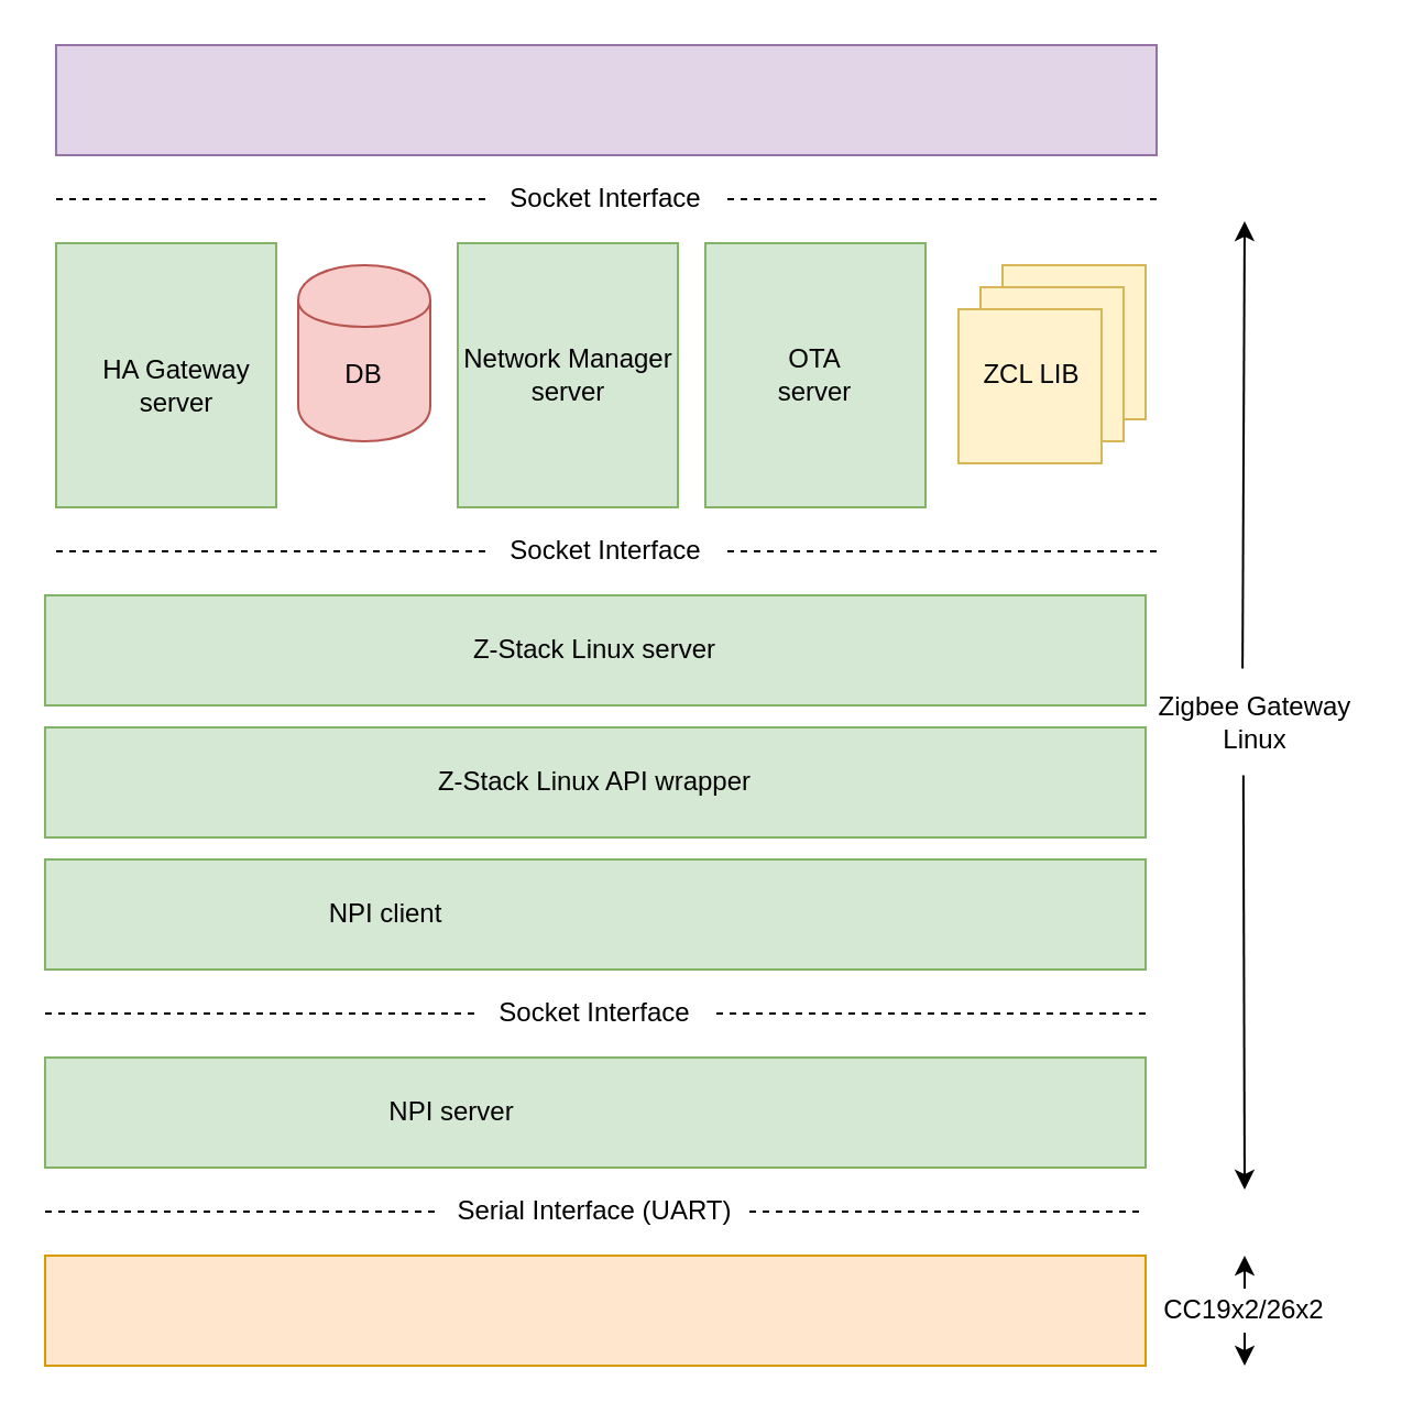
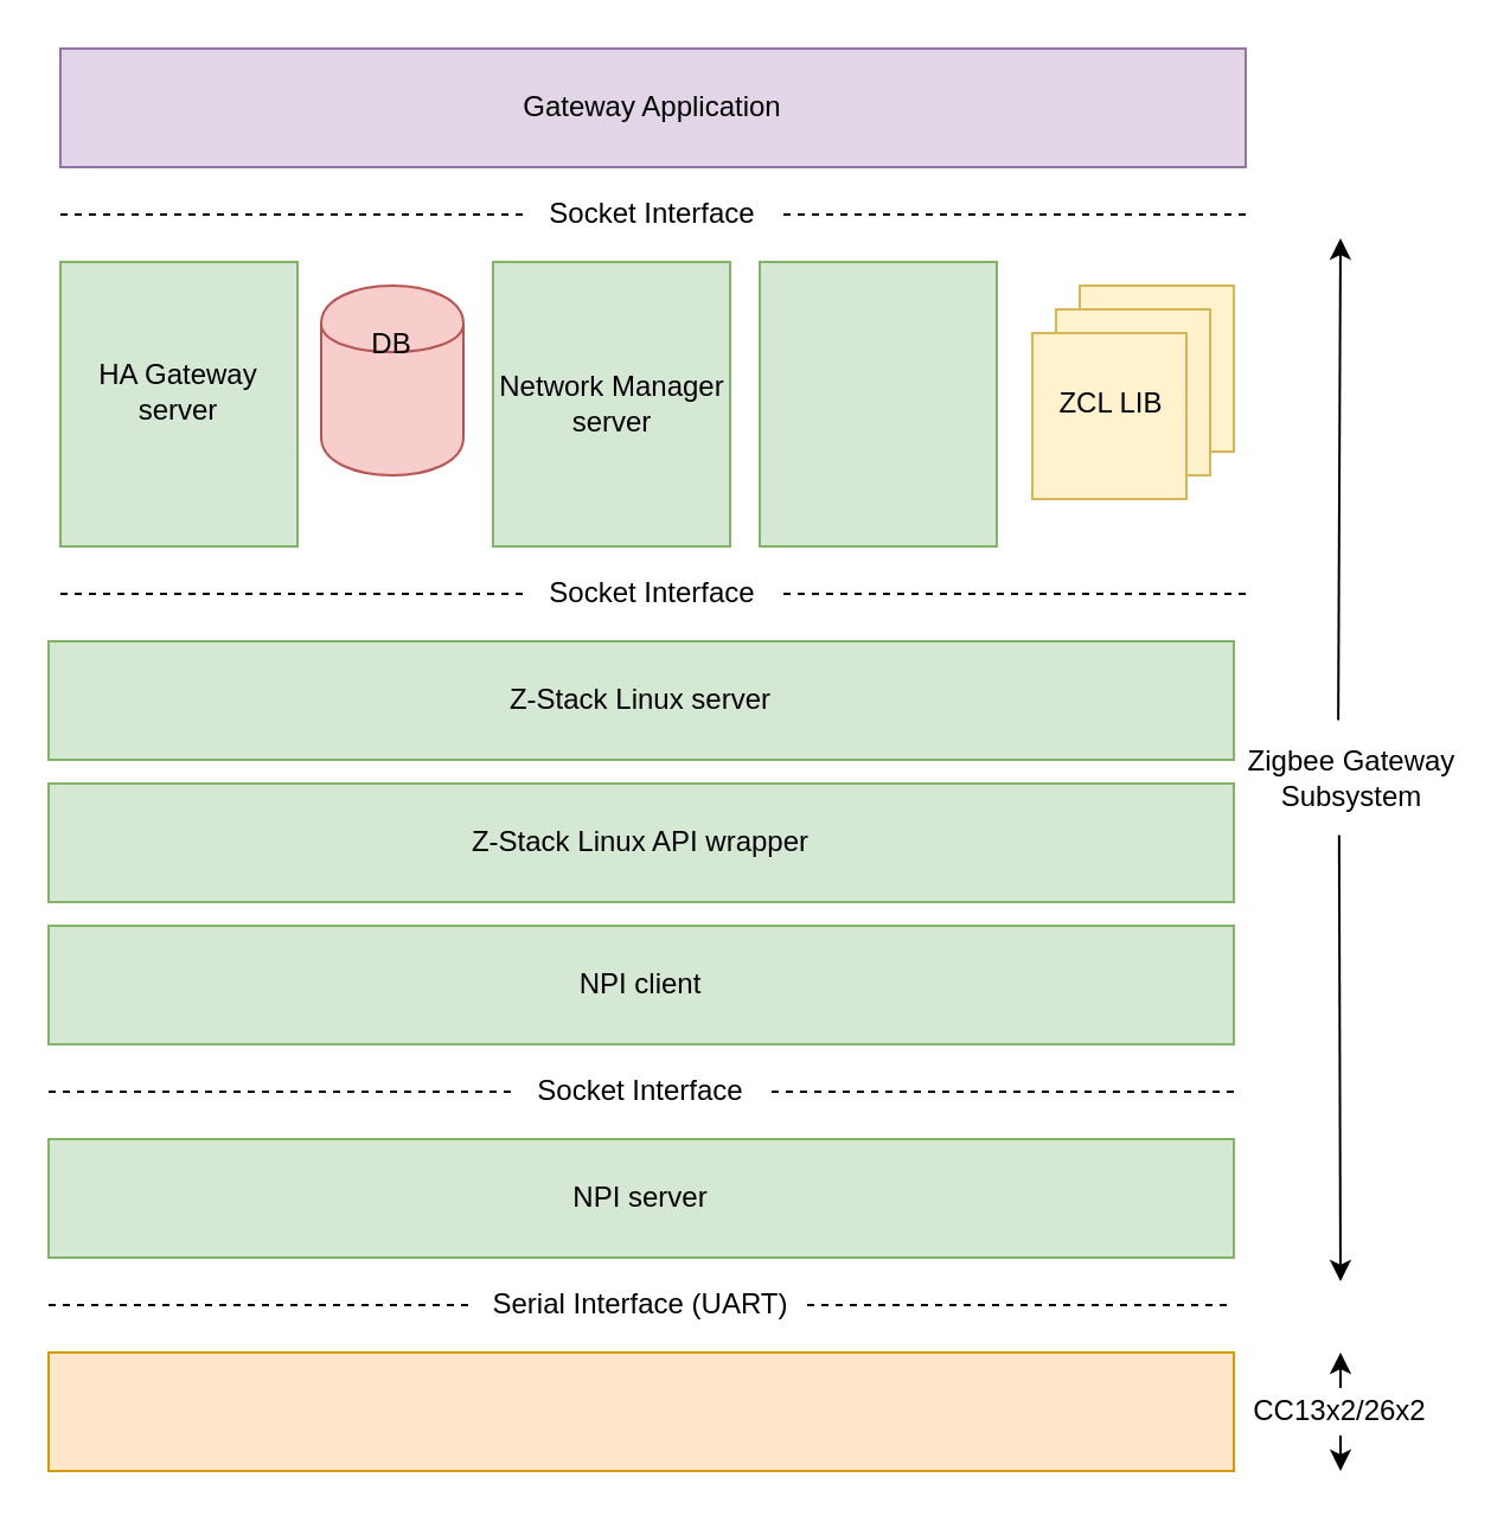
  <mxCell id="0" />
  <mxCell id="1" parent="0" />
  <mxCell id="2" value="" style="rounded=0;whiteSpace=wrap;html=1;fillColor=#e1d5e7;strokeColor=#9673a6;" vertex="1" parent="1"><mxGeometry x="25" y="20" width="500" height="50" as="geometry" /></mxCell>
+ <mxCell id="3" value="Gateway Application" style="text;html=1;strokeColor=none;fillColor=none;align=center;verticalAlign=middle;whiteSpace=wrap;rounded=0;" vertex="1" parent="1"><mxGeometry x="190" y="35" width="170" height="20" as="geometry" /></mxCell>
  <mxCell id="4" value="" style="endArrow=none;dashed=1;html=1;" edge="1" parent="1" target="5"><mxGeometry width="50" height="50" relative="1" as="geometry"><mxPoint x="25" y="90" as="sourcePoint" /><mxPoint x="175" y="90" as="targetPoint" /></mxGeometry></mxCell>
  <mxCell id="5" value="Socket Interface" style="text;html=1;strokeColor=none;fillColor=none;align=center;verticalAlign=middle;whiteSpace=wrap;rounded=0;" vertex="1" parent="1"><mxGeometry x="220" y="80" width="110" height="20" as="geometry" /></mxCell>
  <mxCell id="6" value="" style="endArrow=none;dashed=1;html=1;exitX=1;exitY=0.5;exitDx=0;exitDy=0;" edge="1" parent="1" source="5"><mxGeometry width="50" height="50" relative="1" as="geometry"><mxPoint x="25" y="170" as="sourcePoint" /><mxPoint x="525" y="90" as="targetPoint" /></mxGeometry></mxCell>
  <mxCell id="7" value="" style="rounded=0;whiteSpace=wrap;html=1;fillColor=#d5e8d4;strokeColor=#82b366;" vertex="1" parent="1"><mxGeometry x="25" y="110" width="100" height="120" as="geometry" /></mxCell>
- <mxCell id="8" value="HA Gateway&lt;br&gt;server&lt;br&gt;" style="text;html=1;align=center;verticalAlign=middle;whiteSpace=wrap;rounded=0;" vertex="1" parent="1"><mxGeometry x="40" y="130" width="80" height="90" as="geometry" /></mxCell>
+ <mxCell id="8" value="HA Gateway&lt;br&gt;server&lt;br&gt;" style="text;html=1;align=center;verticalAlign=middle;whiteSpace=wrap;rounded=0;" vertex="1" parent="1"><mxGeometry x="35" y="120" width="80" height="90" as="geometry" /></mxCell>
  <mxCell id="9" value="" style="rounded=0;whiteSpace=wrap;html=1;fillColor=#d5e8d4;strokeColor=#82b366;" vertex="1" parent="1"><mxGeometry x="320" y="110" width="100" height="120" as="geometry" /></mxCell>
  <mxCell id="10" value="" style="rounded=0;whiteSpace=wrap;html=1;fillColor=#d5e8d4;strokeColor=#82b366;" vertex="1" parent="1"><mxGeometry x="207.5" y="110" width="100" height="120" as="geometry" /></mxCell>
  <mxCell id="11" value="Network Manager&lt;br&gt;server&lt;br&gt;" style="text;html=1;strokeColor=none;fillColor=none;align=center;verticalAlign=middle;whiteSpace=wrap;rounded=0;" vertex="1" parent="1"><mxGeometry x="202.5" y="135" width="110" height="70" as="geometry" /></mxCell>
- <mxCell id="12" value="OTA&lt;br&gt;server&lt;br&gt;" style="text;html=1;strokeColor=none;fillColor=none;align=center;verticalAlign=middle;whiteSpace=wrap;rounded=0;" vertex="1" parent="1"><mxGeometry x="335" y="140" width="70" height="60" as="geometry" /></mxCell>
  <mxCell id="13" value="" style="shape=cylinder;whiteSpace=wrap;html=1;boundedLbl=1;backgroundOutline=1;fillColor=#f8cecc;strokeColor=#b85450;" vertex="1" parent="1"><mxGeometry x="135" y="120" width="60" height="80" as="geometry" /></mxCell>
  <mxCell id="14" value="" style="rounded=0;whiteSpace=wrap;html=1;fillColor=#fff2cc;strokeColor=#d6b656;" vertex="1" parent="1"><mxGeometry x="455" y="120" width="65" height="70" as="geometry" /></mxCell>
  <mxCell id="15" value="" style="rounded=0;whiteSpace=wrap;html=1;fillColor=#fff2cc;strokeColor=#d6b656;" vertex="1" parent="1"><mxGeometry x="445" y="130" width="65" height="70" as="geometry" /></mxCell>
  <mxCell id="16" value="" style="rounded=0;whiteSpace=wrap;html=1;fillColor=#fff2cc;strokeColor=#d6b656;" vertex="1" parent="1"><mxGeometry x="435" y="140" width="65" height="70" as="geometry" /></mxCell>
- <mxCell id="17" value="DB" style="text;html=1;strokeColor=none;fillColor=none;align=center;verticalAlign=middle;whiteSpace=wrap;rounded=0;" vertex="1" parent="1"><mxGeometry x="145" y="160" width="40" height="20" as="geometry" /></mxCell>
+ <mxCell id="17" value="DB" style="text;html=1;strokeColor=none;fillColor=none;align=center;verticalAlign=middle;whiteSpace=wrap;rounded=0;" vertex="1" parent="1"><mxGeometry x="145" y="135" width="40" height="20" as="geometry" /></mxCell>
  <mxCell id="18" value="ZCL LIB" style="text;html=1;strokeColor=none;fillColor=none;align=center;verticalAlign=middle;whiteSpace=wrap;rounded=0;" vertex="1" parent="1"><mxGeometry x="435" y="160" width="67" height="20" as="geometry" /></mxCell>
  <mxCell id="19" value="" style="endArrow=none;dashed=1;html=1;" edge="1" parent="1" target="20"><mxGeometry width="50" height="50" relative="1" as="geometry"><mxPoint x="25" y="250" as="sourcePoint" /><mxPoint x="175" y="250" as="targetPoint" /></mxGeometry></mxCell>
  <mxCell id="20" value="Socket Interface" style="text;html=1;strokeColor=none;fillColor=none;align=center;verticalAlign=middle;whiteSpace=wrap;rounded=0;" vertex="1" parent="1"><mxGeometry x="220" y="240" width="110" height="20" as="geometry" /></mxCell>
  <mxCell id="21" value="" style="endArrow=none;dashed=1;html=1;exitX=1;exitY=0.5;exitDx=0;exitDy=0;" edge="1" parent="1" source="20"><mxGeometry width="50" height="50" relative="1" as="geometry"><mxPoint x="25" y="330" as="sourcePoint" /><mxPoint x="525" y="250" as="targetPoint" /></mxGeometry></mxCell>
  <mxCell id="22" value="" style="rounded=0;whiteSpace=wrap;html=1;fillColor=#d5e8d4;strokeColor=#82b366;" vertex="1" parent="1"><mxGeometry x="20" y="270" width="500" height="50" as="geometry" /></mxCell>
  <mxCell id="23" value="Z-Stack Linux server" style="text;html=1;strokeColor=none;fillColor=none;align=center;verticalAlign=middle;whiteSpace=wrap;rounded=0;" vertex="1" parent="1"><mxGeometry x="185" y="285" width="170" height="20" as="geometry" /></mxCell>
  <mxCell id="24" value="" style="rounded=0;whiteSpace=wrap;html=1;fillColor=#d5e8d4;strokeColor=#82b366;" vertex="1" parent="1"><mxGeometry x="20" y="330" width="500" height="50" as="geometry" /></mxCell>
  <mxCell id="25" value="Z-Stack Linux API wrapper" style="text;html=1;strokeColor=none;fillColor=none;align=center;verticalAlign=middle;whiteSpace=wrap;rounded=0;" vertex="1" parent="1"><mxGeometry x="185" y="345" width="170" height="20" as="geometry" /></mxCell>
  <mxCell id="26" value="" style="rounded=0;whiteSpace=wrap;html=1;fillColor=#d5e8d4;strokeColor=#82b366;" vertex="1" parent="1"><mxGeometry x="20" y="390" width="500" height="50" as="geometry" /></mxCell>
- <mxCell id="27" value="NPI client" style="text;html=1;strokeColor=none;fillColor=none;align=center;verticalAlign=middle;whiteSpace=wrap;rounded=0;" vertex="1" parent="1"><mxGeometry x="90" y="405" width="170" height="20" as="geometry" /></mxCell>
+ <mxCell id="27" value="NPI client" style="text;html=1;strokeColor=none;fillColor=none;align=center;verticalAlign=middle;whiteSpace=wrap;rounded=0;" vertex="1" parent="1"><mxGeometry x="185" y="405" width="170" height="20" as="geometry" /></mxCell>
  <mxCell id="28" value="" style="endArrow=none;dashed=1;html=1;" edge="1" parent="1" target="29"><mxGeometry width="50" height="50" relative="1" as="geometry"><mxPoint x="20" y="460" as="sourcePoint" /><mxPoint x="170" y="460" as="targetPoint" /></mxGeometry></mxCell>
  <mxCell id="29" value="Socket Interface" style="text;html=1;strokeColor=none;fillColor=none;align=center;verticalAlign=middle;whiteSpace=wrap;rounded=0;" vertex="1" parent="1"><mxGeometry x="215" y="450" width="110" height="20" as="geometry" /></mxCell>
  <mxCell id="30" value="" style="endArrow=none;dashed=1;html=1;exitX=1;exitY=0.5;exitDx=0;exitDy=0;" edge="1" parent="1" source="29"><mxGeometry width="50" height="50" relative="1" as="geometry"><mxPoint x="20" y="540" as="sourcePoint" /><mxPoint x="520" y="460" as="targetPoint" /></mxGeometry></mxCell>
  <mxCell id="31" value="" style="rounded=0;whiteSpace=wrap;html=1;fillColor=#d5e8d4;strokeColor=#82b366;" vertex="1" parent="1"><mxGeometry x="20" y="480" width="500" height="50" as="geometry" /></mxCell>
- <mxCell id="32" value="NPI server" style="text;html=1;strokeColor=none;fillColor=none;align=center;verticalAlign=middle;whiteSpace=wrap;rounded=0;" vertex="1" parent="1"><mxGeometry x="120" y="495" width="170" height="20" as="geometry" /></mxCell>
+ <mxCell id="32" value="NPI server" style="text;html=1;strokeColor=none;fillColor=none;align=center;verticalAlign=middle;whiteSpace=wrap;rounded=0;" vertex="1" parent="1"><mxGeometry x="185" y="495" width="170" height="20" as="geometry" /></mxCell>
  <mxCell id="33" value="" style="endArrow=none;dashed=1;html=1;" edge="1" parent="1" target="34"><mxGeometry width="50" height="50" relative="1" as="geometry"><mxPoint x="20" y="550" as="sourcePoint" /><mxPoint x="170" y="550" as="targetPoint" /></mxGeometry></mxCell>
  <mxCell id="34" value="Serial Interface (UART)" style="text;html=1;strokeColor=none;fillColor=none;align=center;verticalAlign=middle;whiteSpace=wrap;rounded=0;" vertex="1" parent="1"><mxGeometry x="200" y="540" width="140" height="20" as="geometry" /></mxCell>
  <mxCell id="35" value="" style="endArrow=none;dashed=1;html=1;exitX=1;exitY=0.5;exitDx=0;exitDy=0;" edge="1" parent="1" source="34"><mxGeometry width="50" height="50" relative="1" as="geometry"><mxPoint x="20" y="630" as="sourcePoint" /><mxPoint x="520" y="550" as="targetPoint" /></mxGeometry></mxCell>
  <mxCell id="36" value="" style="rounded=0;whiteSpace=wrap;html=1;fillColor=#ffe6cc;strokeColor=#d79b00;" vertex="1" parent="1"><mxGeometry x="20" y="570" width="500" height="50" as="geometry" /></mxCell>
- <mxCell id="37" value="CC19x2/26x2" style="text;html=1;strokeColor=none;fillColor=none;align=center;verticalAlign=middle;whiteSpace=wrap;rounded=0;" vertex="1" parent="1"><mxGeometry x="525" y="585" width="80" height="20" as="geometry" /></mxCell>
+ <mxCell id="37" value="CC13x2/26x2" style="text;html=1;strokeColor=none;fillColor=none;align=center;verticalAlign=middle;whiteSpace=wrap;rounded=0;" vertex="1" parent="1"><mxGeometry x="525" y="585" width="80" height="20" as="geometry" /></mxCell>
  <mxCell id="38" value="" style="endArrow=classic;html=1;exitX=0.5;exitY=0;exitDx=0;exitDy=0;" edge="1" parent="1" source="37"><mxGeometry width="50" height="50" relative="1" as="geometry"><mxPoint x="555" y="590" as="sourcePoint" /><mxPoint x="565" y="570" as="targetPoint" /></mxGeometry></mxCell>
  <mxCell id="39" value="" style="endArrow=classic;html=1;exitX=0.5;exitY=1;exitDx=0;exitDy=0;" edge="1" parent="1" source="37"><mxGeometry width="50" height="50" relative="1" as="geometry"><mxPoint x="565" y="655" as="sourcePoint" /><mxPoint x="565" y="620" as="targetPoint" /></mxGeometry></mxCell>
- <mxCell id="40" value="Zigbee Gateway&lt;br&gt;Linux&lt;br&gt;" style="text;html=1;strokeColor=none;fillColor=none;align=center;verticalAlign=middle;whiteSpace=wrap;rounded=0;" vertex="1" parent="1"><mxGeometry x="525" y="302.5" width="90" height="50" as="geometry" /></mxCell>
+ <mxCell id="40" value="Zigbee Gateway&lt;br&gt;Subsystem&lt;br&gt;" style="text;html=1;strokeColor=none;fillColor=none;align=center;verticalAlign=middle;whiteSpace=wrap;rounded=0;" vertex="1" parent="1"><mxGeometry x="525" y="302.5" width="90" height="50" as="geometry" /></mxCell>
  <mxCell id="41" value="" style="endArrow=classic;html=1;exitX=0.438;exitY=0.985;exitDx=0;exitDy=0;exitPerimeter=0;" edge="1" parent="1" source="40"><mxGeometry width="50" height="50" relative="1" as="geometry"><mxPoint x="576" y="390" as="sourcePoint" /><mxPoint x="565" y="540" as="targetPoint" /></mxGeometry></mxCell>
  <mxCell id="42" value="" style="endArrow=classic;html=1;exitX=0.434;exitY=0.014;exitDx=0;exitDy=0;exitPerimeter=0;" edge="1" parent="1" source="40"><mxGeometry width="50" height="50" relative="1" as="geometry"><mxPoint x="555" y="340" as="sourcePoint" /><mxPoint x="565" y="100" as="targetPoint" /></mxGeometry></mxCell>
